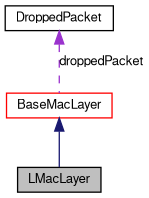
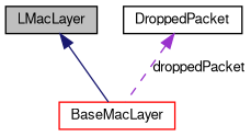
  digraph {
    node [color=black fillcolor=white fontname=FreeSans fontsize=10 shape=record style=filled]
    edge [dir=back fontname=FreeSans fontsize=10 labelfontname=FreeSans labelfontsize=10]
    n1 [fillcolor=grey75 fontcolor=black height=0.2 label=LMacLayer width=0.4]
    n2 [color=red height=0.2 label=BaseMacLayer width=0.4]
    n3 [height=0.2 label=DroppedPacket width=0.4]
-   n2 -> n1 [color=midnightblue style=solid]
+   n1 -> n2 [color=midnightblue style=solid]
    n3 -> n2 [color=darkorchid3 label=droppedPacket style=dashed]
  }
